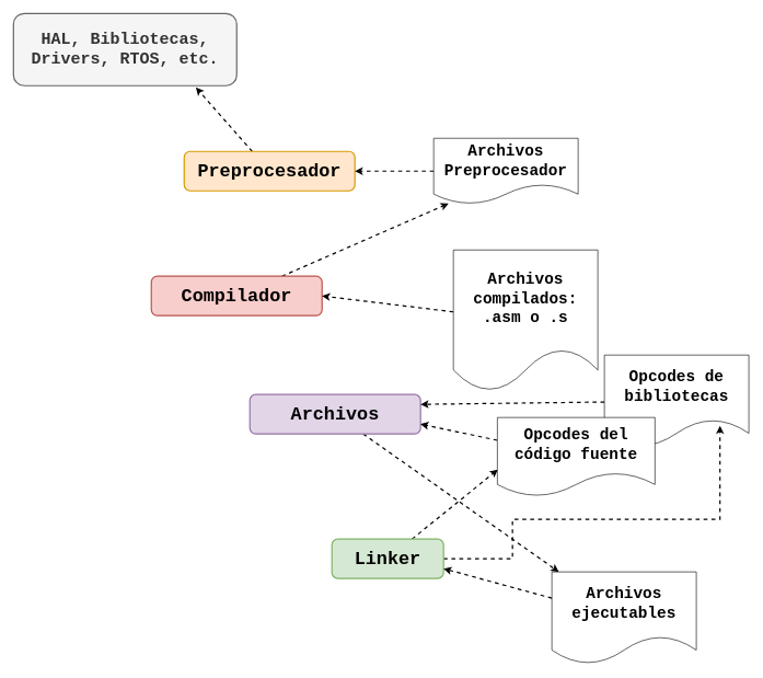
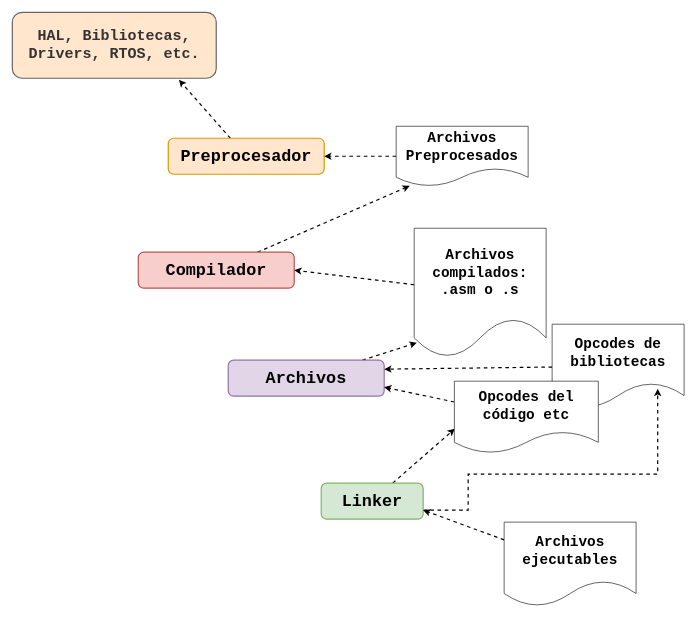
  <mxCell id="0" />
  <mxCell id="1" parent="0" />
  <mxCell id="2" style="rounded=0;orthogonalLoop=1;jettySize=auto;html=1;entryX=0.003;entryY=0.661;entryDx=0;entryDy=0;entryPerimeter=0;strokeWidth=2;dashed=1;" edge="1" parent="1" source="4" target="19"><mxGeometry relative="1" as="geometry" /></mxCell>
  <mxCell id="3" style="rounded=0;orthogonalLoop=1;jettySize=auto;html=1;entryX=0.8;entryY=0.769;entryDx=0;entryDy=0;dashed=1;strokeWidth=2;entryPerimeter=0;edgeStyle=orthogonalEdgeStyle;" edge="1" parent="1" source="4" target="17"><mxGeometry relative="1" as="geometry"><Array as="points"><mxPoint x="780" y="850" /><mxPoint x="780" y="790" /><mxPoint x="1096" y="790" /></Array></mxGeometry></mxCell>
- <mxCell id="4" value="&lt;b style=&quot;font-size: 28px;&quot;&gt;&lt;font style=&quot;font-size: 28px;&quot;&gt;Linker&lt;/font&gt;&lt;/b&gt;" style="rounded=1;whiteSpace=wrap;html=1;strokeWidth=2;fontFamily=Courier New;fontSize=28;fillColor=#d5e8d4;strokeColor=#82b366;" parent="1" vertex="1"><mxGeometry x="505" y="820" width="170" height="60" as="geometry" /></mxCell>
- <mxCell id="5" style="rounded=0;orthogonalLoop=1;jettySize=auto;html=1;dashed=1;strokeWidth=2;" edge="1" parent="1" source="6" target="21"><mxGeometry relative="1" as="geometry" /></mxCell>
+ <mxCell id="4" value="&lt;b style=&quot;font-size: 28px;&quot;&gt;&lt;font style=&quot;font-size: 28px;&quot;&gt;Linker&lt;/font&gt;&lt;/b&gt;" style="rounded=1;whiteSpace=wrap;html=1;strokeWidth=2;fontFamily=Courier New;fontSize=28;fillColor=#d5e8d4;strokeColor=#82b366;" parent="1" vertex="1"><mxGeometry x="535" y="805" width="170" height="60" as="geometry" /></mxCell>
+ <mxCell id="5" style="rounded=0;orthogonalLoop=1;jettySize=auto;html=1;entryX=0.02;entryY=0.888;entryDx=0;entryDy=0;entryPerimeter=0;dashed=1;strokeWidth=2;" edge="1" parent="1" source="6" target="14"><mxGeometry relative="1" as="geometry" /></mxCell>
  <mxCell id="6" value="&lt;b style=&quot;font-size: 28px;&quot;&gt;&lt;font style=&quot;font-size: 28px;&quot;&gt;Archivos&lt;/font&gt;&lt;/b&gt;" style="rounded=1;whiteSpace=wrap;html=1;strokeWidth=2;fillColor=#e1d5e7;strokeColor=#9673a6;fontSize=28;fontFamily=Courier New;" parent="1" vertex="1"><mxGeometry x="380" y="600" width="260" height="60" as="geometry" /></mxCell>
  <mxCell id="7" style="rounded=0;orthogonalLoop=1;jettySize=auto;html=1;entryX=0.103;entryY=0.993;entryDx=0;entryDy=0;entryPerimeter=0;dashed=1;strokeWidth=2;" edge="1" parent="1" source="8" target="12"><mxGeometry relative="1" as="geometry" /></mxCell>
  <mxCell id="8" value="&lt;b style=&quot;font-size: 28px;&quot;&gt;&lt;font style=&quot;font-size: 28px;&quot;&gt;Compilador&lt;/font&gt;&lt;/b&gt;" style="rounded=1;whiteSpace=wrap;html=1;strokeWidth=2;fillColor=#f8cecc;strokeColor=#b85450;fontSize=28;fontFamily=Courier New;" parent="1" vertex="1"><mxGeometry x="230" y="420" width="260" height="60" as="geometry" /></mxCell>
  <mxCell id="9" style="rounded=0;orthogonalLoop=1;jettySize=auto;html=1;strokeWidth=2;dashed=1;entryX=0.817;entryY=1.024;entryDx=0;entryDy=0;entryPerimeter=0;" edge="1" parent="1" source="10" target="15"><mxGeometry relative="1" as="geometry" /></mxCell>
  <mxCell id="10" value="&lt;b style=&quot;font-size: 28px;&quot;&gt;&lt;font style=&quot;font-size: 28px;&quot;&gt;Preprocesador&lt;/font&gt;&lt;/b&gt;" style="rounded=1;whiteSpace=wrap;html=1;strokeWidth=2;fillColor=#ffe6cc;strokeColor=#d79b00;fontSize=28;fontFamily=Courier New;" parent="1" vertex="1"><mxGeometry x="280" y="230" width="260" height="60" as="geometry" /></mxCell>
  <mxCell id="11" style="rounded=0;orthogonalLoop=1;jettySize=auto;html=1;entryX=1;entryY=0.5;entryDx=0;entryDy=0;strokeWidth=2;dashed=1;" edge="1" parent="1" source="12" target="10"><mxGeometry relative="1" as="geometry" /></mxCell>
- <mxCell id="12" value="Archivos Preprocesador" style="shape=document;whiteSpace=wrap;html=1;boundedLbl=1;fontSize=24;fontFamily=Courier New;fontStyle=1" vertex="1" parent="1"><mxGeometry x="660" y="210" width="220" height="100" as="geometry" /></mxCell>
+ <mxCell id="12" value="Archivos Preprocesados" style="shape=document;whiteSpace=wrap;html=1;boundedLbl=1;fontSize=24;fontFamily=Courier New;fontStyle=1" vertex="1" parent="1"><mxGeometry x="660" y="210" width="220" height="100" as="geometry" /></mxCell>
  <mxCell id="13" style="rounded=0;orthogonalLoop=1;jettySize=auto;html=1;entryX=1;entryY=0.5;entryDx=0;entryDy=0;strokeWidth=2;dashed=1;" edge="1" parent="1" source="14" target="8"><mxGeometry relative="1" as="geometry" /></mxCell>
  <mxCell id="14" value="Archivos compilados: .asm o .s" style="shape=document;whiteSpace=wrap;html=1;boundedLbl=1;fontSize=24;fontFamily=Courier New;fontStyle=1" vertex="1" parent="1"><mxGeometry x="690" y="380" width="220" height="215" as="geometry" /></mxCell>
- <mxCell id="15" value="HAL, Bibliotecas, Drivers, RTOS, etc." style="rounded=1;whiteSpace=wrap;html=1;strokeWidth=2;fontSize=25;fillColor=#f5f5f5;strokeColor=#666666;fontFamily=Courier New;fontStyle=1;fontColor=#333333;" vertex="1" parent="1"><mxGeometry x="20" y="20" width="340" height="110" as="geometry" /></mxCell>
+ <mxCell id="15" value="HAL, Bibliotecas, Drivers, RTOS, etc." style="rounded=1;whiteSpace=wrap;html=1;strokeWidth=2;fontSize=25;fillColor=#ffe6cc;strokeColor=#666666;fontFamily=Courier New;fontStyle=1;fontColor=#333333;" vertex="1" parent="1"><mxGeometry x="20" y="20" width="340" height="110" as="geometry" /></mxCell>
  <mxCell id="16" style="rounded=0;orthogonalLoop=1;jettySize=auto;html=1;entryX=1;entryY=0.25;entryDx=0;entryDy=0;strokeWidth=2;dashed=1;" edge="1" parent="1" source="17" target="6"><mxGeometry relative="1" as="geometry" /></mxCell>
  <mxCell id="17" value="Opcodes de bibliotecas" style="shape=document;whiteSpace=wrap;html=1;boundedLbl=1;fontSize=24;fontFamily=Courier New;fontStyle=1" vertex="1" parent="1"><mxGeometry x="920" y="540" width="220" height="140" as="geometry" /></mxCell>
  <mxCell id="18" style="rounded=0;orthogonalLoop=1;jettySize=auto;html=1;entryX=1;entryY=0.75;entryDx=0;entryDy=0;strokeWidth=2;dashed=1;" edge="1" parent="1" source="19" target="6"><mxGeometry relative="1" as="geometry" /></mxCell>
- <mxCell id="19" value="Opcodes del código fuente" style="shape=document;whiteSpace=wrap;html=1;boundedLbl=1;fontSize=24;fontFamily=Courier New;fontStyle=1" vertex="1" parent="1"><mxGeometry x="757" y="635" width="240" height="120" as="geometry" /></mxCell>
+ <mxCell id="19" value="Opcodes del código etc" style="shape=document;whiteSpace=wrap;html=1;boundedLbl=1;fontSize=24;fontFamily=Courier New;fontStyle=1" vertex="1" parent="1"><mxGeometry x="757" y="635" width="240" height="120" as="geometry" /></mxCell>
  <mxCell id="20" style="rounded=0;orthogonalLoop=1;jettySize=auto;html=1;entryX=1;entryY=0.75;entryDx=0;entryDy=0;strokeWidth=2;dashed=1;" edge="1" parent="1" source="21" target="4"><mxGeometry relative="1" as="geometry" /></mxCell>
  <mxCell id="21" value="Archivos ejecutables" style="shape=document;whiteSpace=wrap;html=1;boundedLbl=1;fontSize=24;fontFamily=Courier New;fontStyle=1" vertex="1" parent="1"><mxGeometry x="840" y="870" width="220" height="140" as="geometry" /></mxCell>
